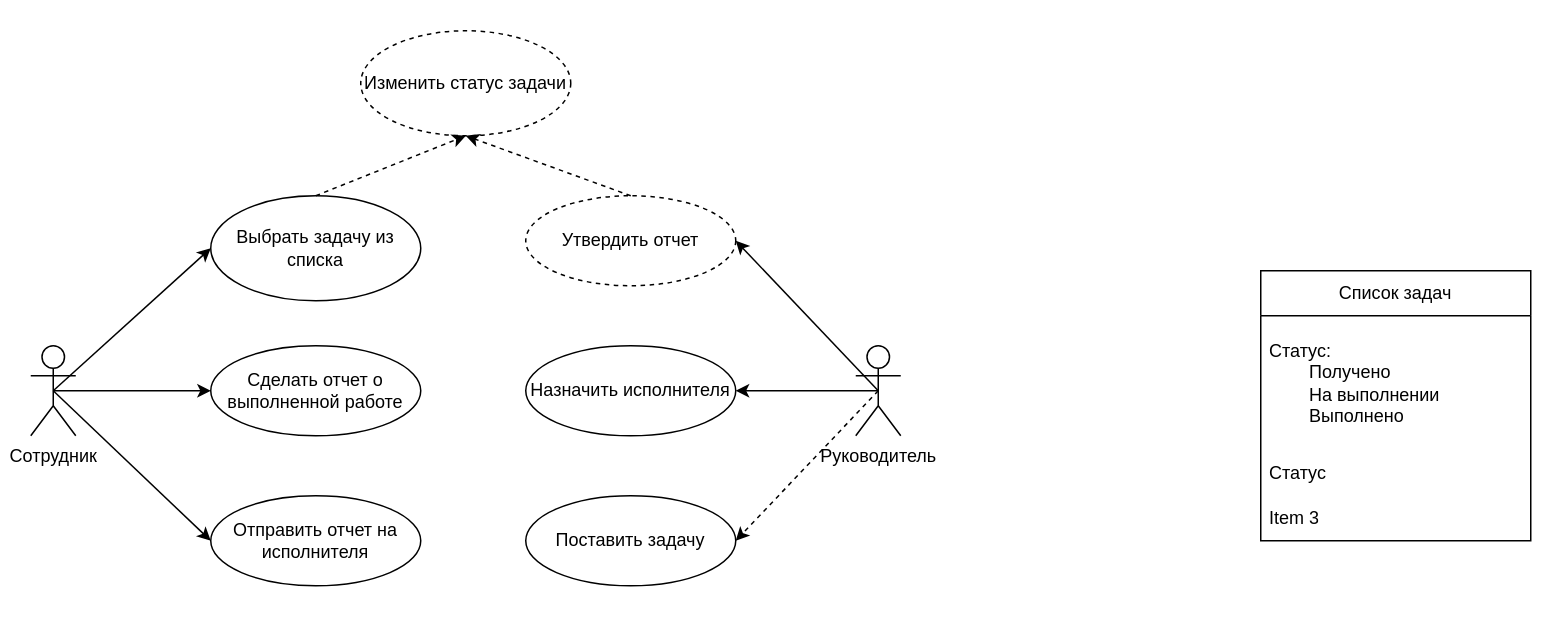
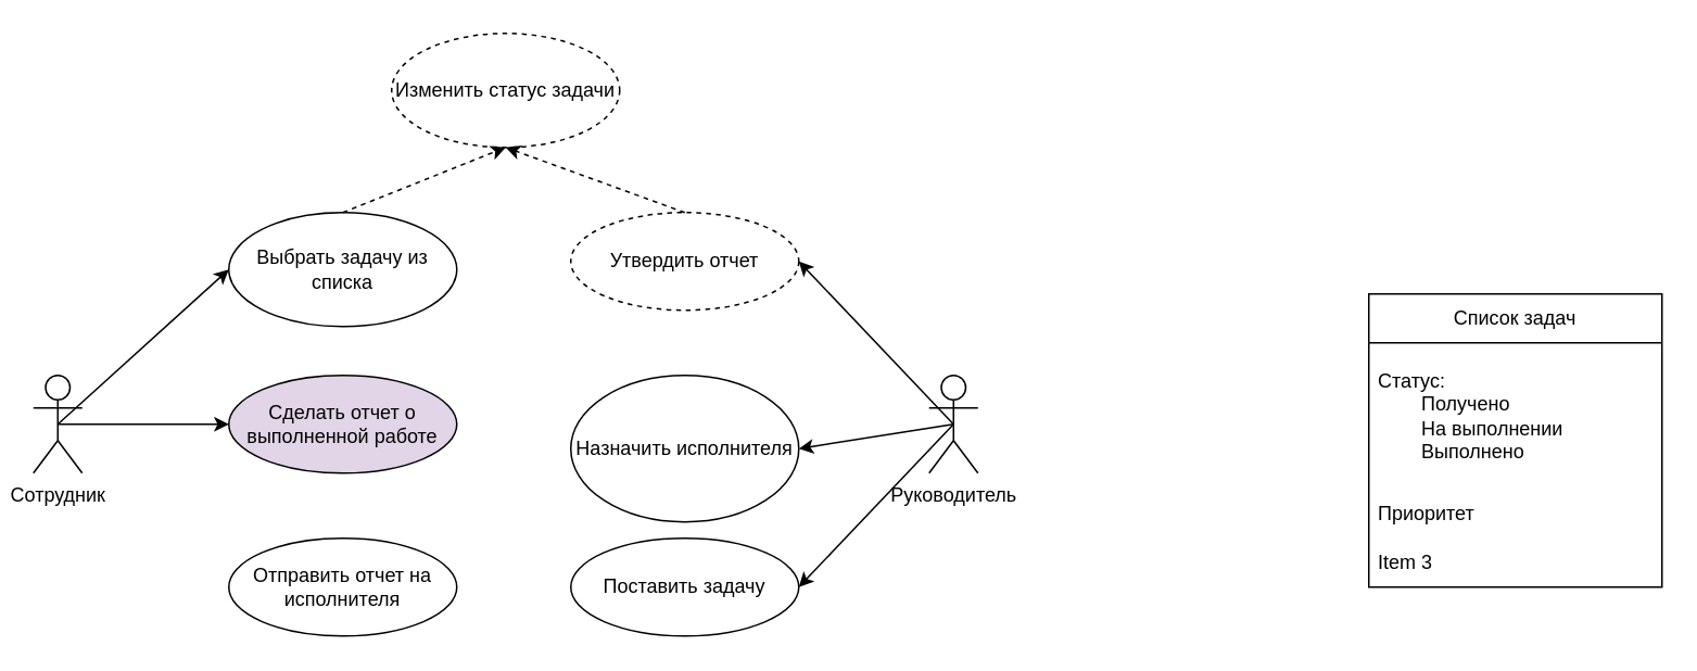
  <mxCell id="0" />
  <mxCell id="1" parent="0" />
  <mxCell id="2" value="Сотрудник" style="shape=umlActor;verticalLabelPosition=bottom;verticalAlign=top;html=1;outlineConnect=0;" vertex="1" parent="1"><mxGeometry x="20" y="230" width="30" height="60" as="geometry" /></mxCell>
  <mxCell id="3" value="Руководитель" style="shape=umlActor;verticalLabelPosition=bottom;verticalAlign=top;html=1;outlineConnect=0;" vertex="1" parent="1"><mxGeometry x="570" y="230" width="30" height="60" as="geometry" /></mxCell>
  <mxCell id="4" value="Выбрать задачу из списка" style="ellipse;whiteSpace=wrap;html=1;" vertex="1" parent="1"><mxGeometry x="140" y="130" width="140" height="70" as="geometry" /></mxCell>
  <mxCell id="5" value="" style="endArrow=classic;html=1;rounded=0;entryX=0;entryY=0.5;entryDx=0;entryDy=0;exitX=0.5;exitY=0.5;exitDx=0;exitDy=0;exitPerimeter=0;" edge="1" parent="1" source="2" target="4"><mxGeometry width="50" height="50" relative="1" as="geometry"><mxPoint x="190" y="290" as="sourcePoint" /><mxPoint x="240" y="240" as="targetPoint" /></mxGeometry></mxCell>
- <mxCell id="6" value="Сделать отчет о выполненной работе" style="ellipse;whiteSpace=wrap;html=1;" vertex="1" parent="1"><mxGeometry x="140" y="230" width="140" height="60" as="geometry" /></mxCell>
+ <mxCell id="6" value="Сделать отчет о выполненной работе" style="ellipse;whiteSpace=wrap;html=1;fillColor=#e1d5e7;" vertex="1" parent="1"><mxGeometry x="140" y="230" width="140" height="60" as="geometry" /></mxCell>
  <mxCell id="7" value="" style="endArrow=classic;html=1;rounded=0;entryX=0;entryY=0.5;entryDx=0;entryDy=0;exitX=0.5;exitY=0.5;exitDx=0;exitDy=0;exitPerimeter=0;" edge="1" parent="1" source="2" target="6"><mxGeometry width="50" height="50" relative="1" as="geometry"><mxPoint x="60" y="375" as="sourcePoint" /><mxPoint x="150" y="290" as="targetPoint" /></mxGeometry></mxCell>
  <mxCell id="8" value="Список задач" style="swimlane;fontStyle=0;childLayout=stackLayout;horizontal=1;startSize=30;horizontalStack=0;resizeParent=1;resizeParentMax=0;resizeLast=0;collapsible=1;marginBottom=0;whiteSpace=wrap;html=1;" vertex="1" parent="1"><mxGeometry x="840" y="180" width="180" height="180" as="geometry" /></mxCell>
  <mxCell id="9" value="Статус:&lt;div&gt;&lt;span style=&quot;white-space: pre;&quot;&gt;&#09;&lt;/span&gt;Получено&lt;/div&gt;&lt;div&gt;&lt;span style=&quot;white-space: pre;&quot;&gt;&#09;&lt;/span&gt;На выполнении&lt;/div&gt;&lt;div&gt;&lt;span style=&quot;white-space: pre;&quot;&gt;&#09;&lt;/span&gt;Выполнено&lt;/div&gt;" style="text;strokeColor=none;fillColor=none;align=left;verticalAlign=middle;spacingLeft=4;spacingRight=4;overflow=hidden;points=[[0,0.5],[1,0.5]];portConstraint=eastwest;rotatable=0;whiteSpace=wrap;html=1;" vertex="1" parent="8"><mxGeometry y="30" width="180" height="90" as="geometry" /></mxCell>
- <mxCell id="10" value="Статус&amp;nbsp;" style="text;strokeColor=none;fillColor=none;align=left;verticalAlign=middle;spacingLeft=4;spacingRight=4;overflow=hidden;points=[[0,0.5],[1,0.5]];portConstraint=eastwest;rotatable=0;whiteSpace=wrap;html=1;" vertex="1" parent="8"><mxGeometry y="120" width="180" height="30" as="geometry" /></mxCell>
+ <mxCell id="10" value="Приоритет&amp;nbsp;" style="text;strokeColor=none;fillColor=none;align=left;verticalAlign=middle;spacingLeft=4;spacingRight=4;overflow=hidden;points=[[0,0.5],[1,0.5]];portConstraint=eastwest;rotatable=0;whiteSpace=wrap;html=1;" vertex="1" parent="8"><mxGeometry y="120" width="180" height="30" as="geometry" /></mxCell>
  <mxCell id="11" value="Item 3" style="text;strokeColor=none;fillColor=none;align=left;verticalAlign=middle;spacingLeft=4;spacingRight=4;overflow=hidden;points=[[0,0.5],[1,0.5]];portConstraint=eastwest;rotatable=0;whiteSpace=wrap;html=1;" vertex="1" parent="8"><mxGeometry y="150" width="180" height="30" as="geometry" /></mxCell>
  <mxCell id="12" value="Отправить отчет на исполнителя" style="ellipse;whiteSpace=wrap;html=1;" vertex="1" parent="1"><mxGeometry x="140" y="330" width="140" height="60" as="geometry" /></mxCell>
- <mxCell id="13" value="" style="endArrow=classic;html=1;rounded=0;entryX=0;entryY=0.5;entryDx=0;entryDy=0;exitX=0.5;exitY=0.5;exitDx=0;exitDy=0;exitPerimeter=0;" edge="1" parent="1" source="2" target="12"><mxGeometry width="50" height="50" relative="1" as="geometry"><mxPoint x="40" y="260" as="sourcePoint" /><mxPoint x="150" y="270" as="targetPoint" /></mxGeometry></mxCell>
  <mxCell id="14" value="Изменить статус задачи" style="ellipse;whiteSpace=wrap;html=1;dashed=1;" vertex="1" parent="1"><mxGeometry x="240" y="20" width="140" height="70" as="geometry" /></mxCell>
  <mxCell id="15" value="" style="endArrow=classic;html=1;rounded=0;dashed=1;entryX=0.5;entryY=1;entryDx=0;entryDy=0;exitX=0.5;exitY=0;exitDx=0;exitDy=0;" edge="1" parent="1" source="4" target="14"><mxGeometry width="50" height="50" relative="1" as="geometry"><mxPoint x="290" y="130" as="sourcePoint" /><mxPoint x="330" y="50" as="targetPoint" /></mxGeometry></mxCell>
  <mxCell id="16" value="Поставить задачу" style="ellipse;whiteSpace=wrap;html=1;" vertex="1" parent="1"><mxGeometry x="350" y="330" width="140" height="60" as="geometry" /></mxCell>
  <mxCell id="17" value="" style="endArrow=classic;html=1;rounded=0;entryX=1;entryY=0.5;entryDx=0;entryDy=0;exitX=0.5;exitY=0.5;exitDx=0;exitDy=0;exitPerimeter=0;" edge="1" parent="1" source="3" target="18"><mxGeometry width="50" height="50" relative="1" as="geometry"><mxPoint x="460" y="280" as="sourcePoint" /><mxPoint x="565" y="280" as="targetPoint" /><Array as="points" /></mxGeometry></mxCell>
- <mxCell id="18" value="Назначить исполнителя" style="ellipse;whiteSpace=wrap;html=1;" vertex="1" parent="1"><mxGeometry x="350" y="230" width="140" height="60" as="geometry" /></mxCell>
- <mxCell id="19" value="" style="endArrow=classic;html=1;rounded=0;entryX=1;entryY=0.5;entryDx=0;entryDy=0;exitX=0.5;exitY=0.5;exitDx=0;exitDy=0;exitPerimeter=0;dashed=1;" edge="1" parent="1" source="3" target="16"><mxGeometry width="50" height="50" relative="1" as="geometry"><mxPoint x="575" y="360" as="sourcePoint" /><mxPoint x="490" y="390" as="targetPoint" /></mxGeometry></mxCell>
+ <mxCell id="18" value="Назначить исполнителя" style="ellipse;whiteSpace=wrap;html=1;" vertex="1" parent="1"><mxGeometry x="350" y="230" width="140" height="90" as="geometry" /></mxCell>
+ <mxCell id="19" value="" style="endArrow=classic;html=1;rounded=0;entryX=1;entryY=0.5;entryDx=0;entryDy=0;exitX=0.5;exitY=0.5;exitDx=0;exitDy=0;exitPerimeter=0;" edge="1" parent="1" source="3" target="16"><mxGeometry width="50" height="50" relative="1" as="geometry"><mxPoint x="575" y="360" as="sourcePoint" /><mxPoint x="490" y="390" as="targetPoint" /></mxGeometry></mxCell>
  <mxCell id="20" value="" style="endArrow=classic;html=1;rounded=0;exitX=0.5;exitY=0.5;exitDx=0;exitDy=0;exitPerimeter=0;entryX=1;entryY=0.5;entryDx=0;entryDy=0;" edge="1" parent="1" source="3" target="21"><mxGeometry width="50" height="50" relative="1" as="geometry"><mxPoint x="570" y="260" as="sourcePoint" /><mxPoint x="530" y="150" as="targetPoint" /><Array as="points" /></mxGeometry></mxCell>
  <mxCell id="21" value="Утвердить отчет" style="ellipse;whiteSpace=wrap;html=1;dashed=1;" vertex="1" parent="1"><mxGeometry x="350" y="130" width="140" height="60" as="geometry" /></mxCell>
  <mxCell id="22" value="" style="endArrow=classic;html=1;rounded=0;dashed=1;entryX=0.5;entryY=1;entryDx=0;entryDy=0;exitX=0.5;exitY=0;exitDx=0;exitDy=0;" edge="1" parent="1" source="21" target="14"><mxGeometry width="50" height="50" relative="1" as="geometry"><mxPoint x="310" y="130" as="sourcePoint" /><mxPoint x="220" y="140" as="targetPoint" /></mxGeometry></mxCell>
